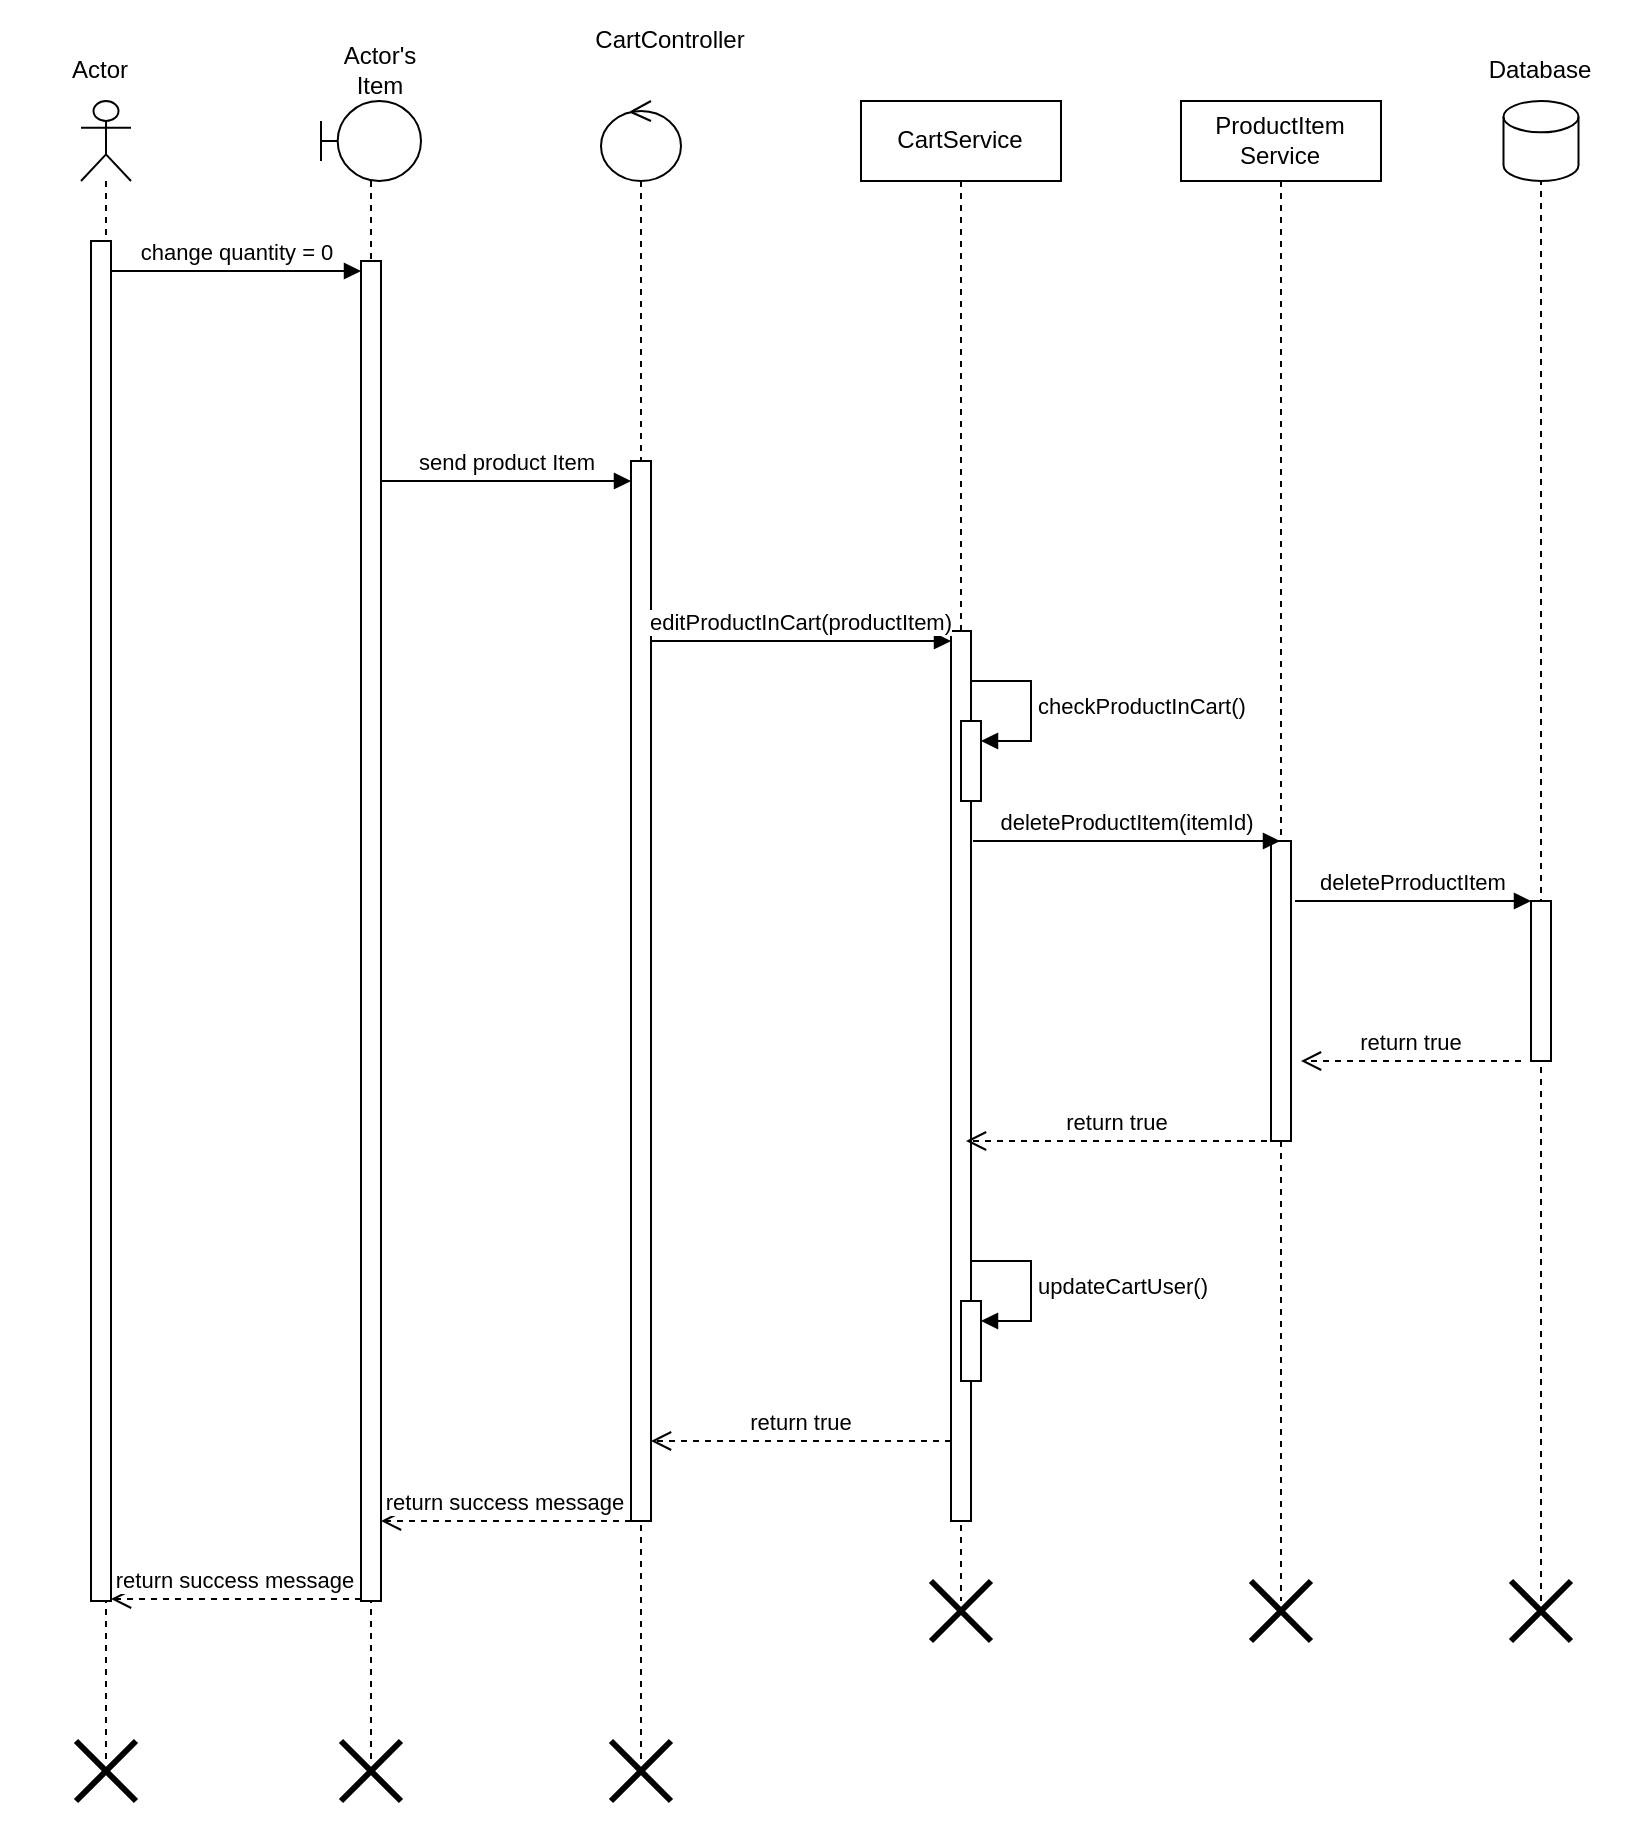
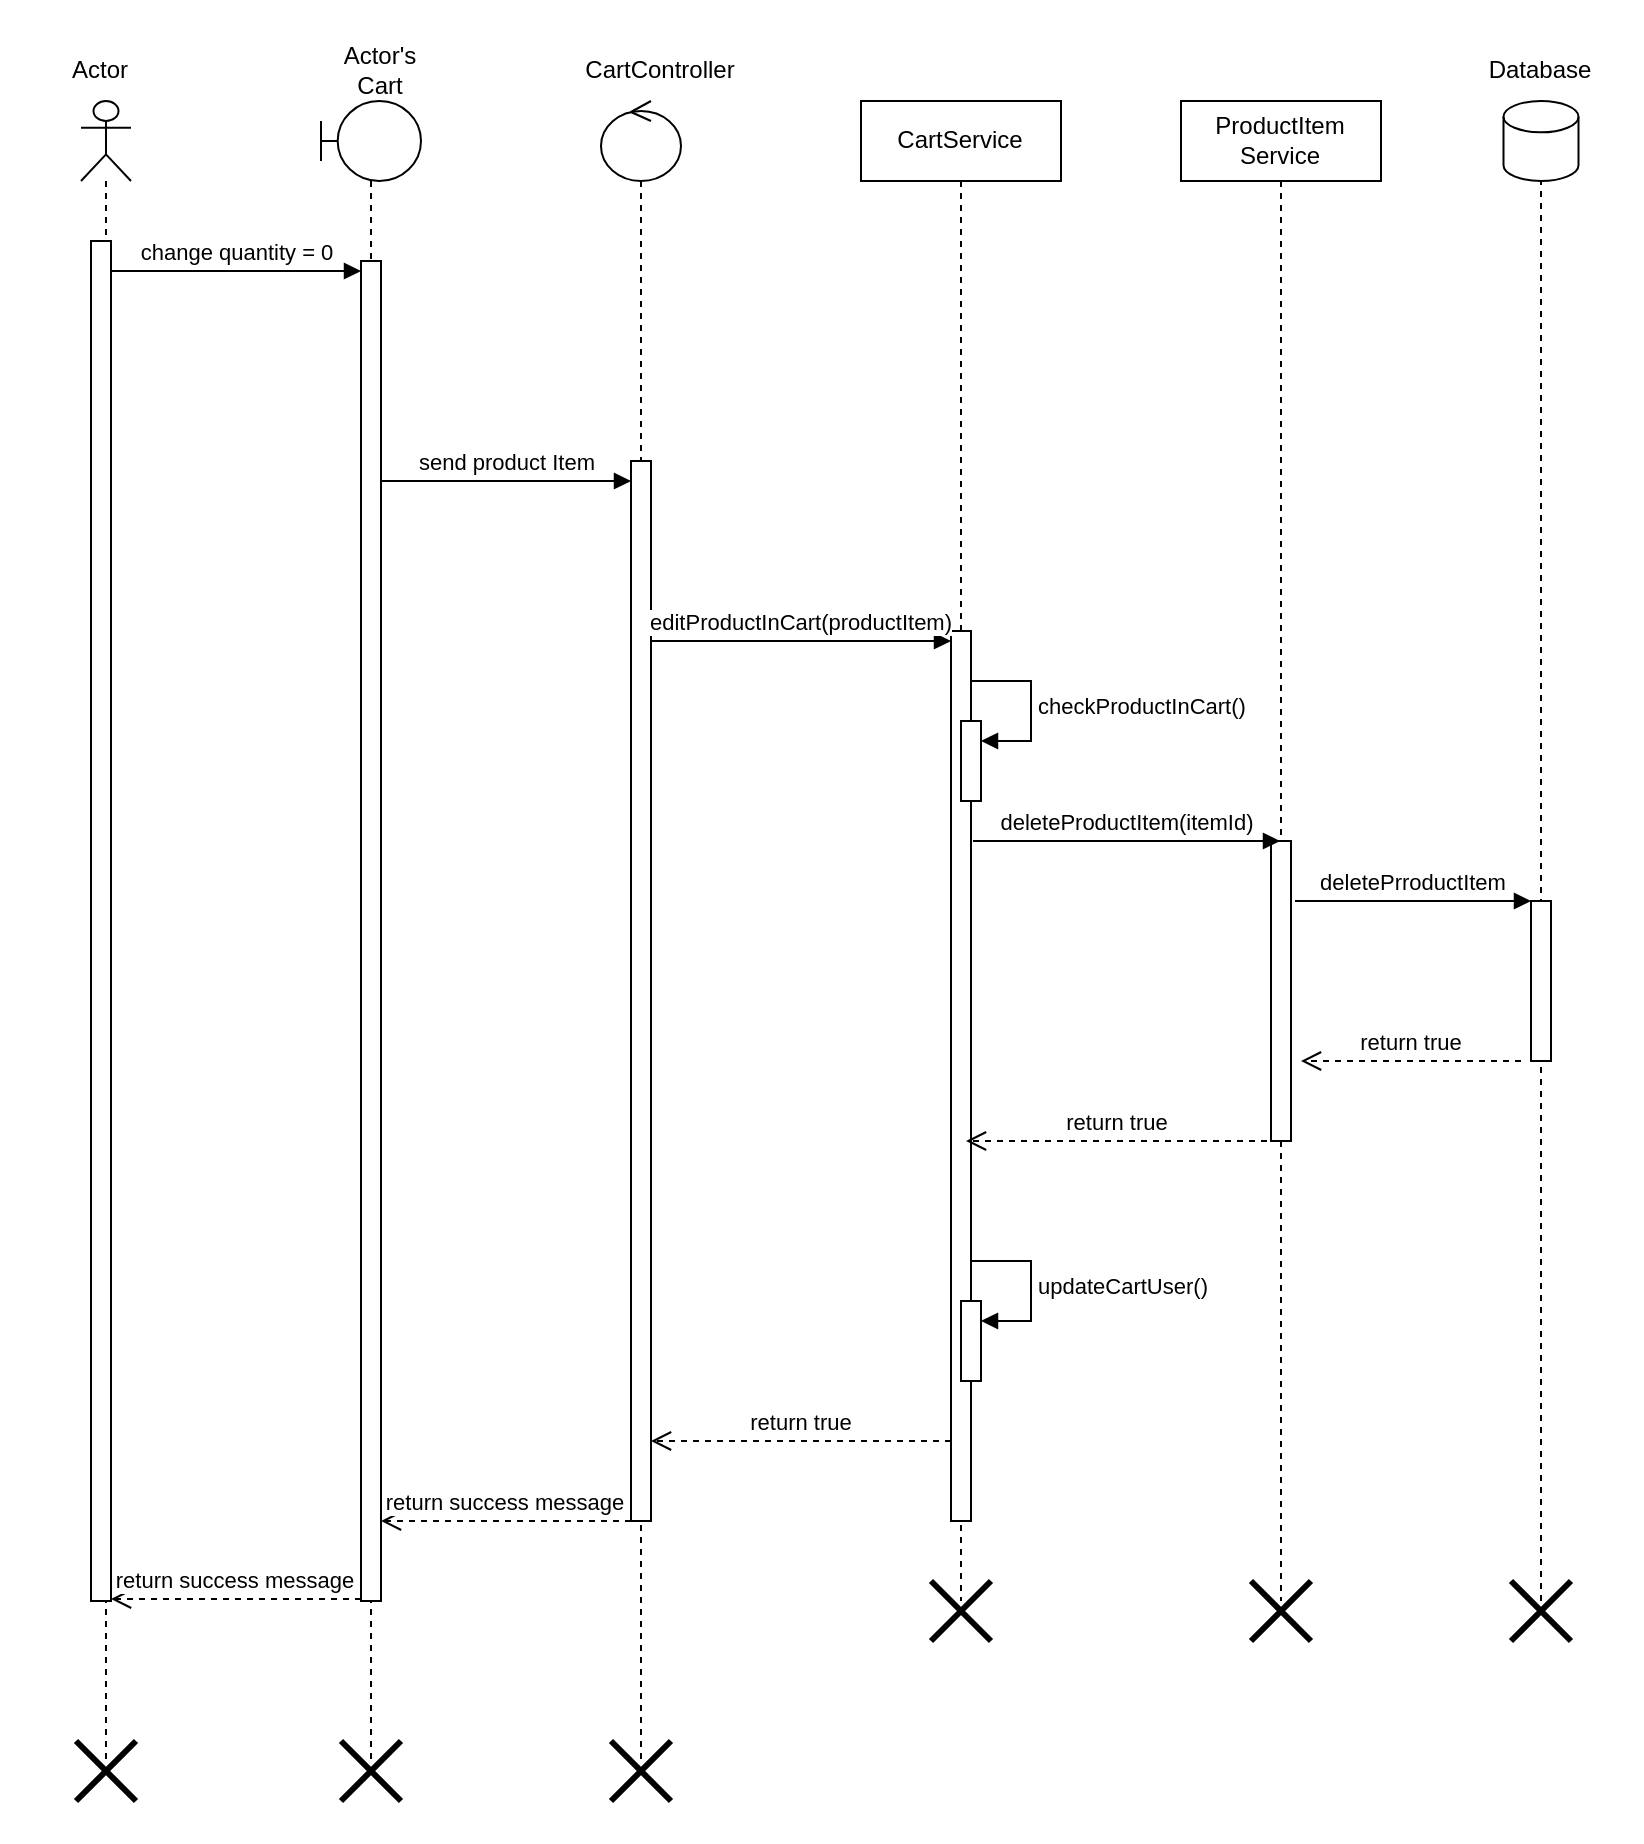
  <mxCell id="0" />
  <mxCell id="1" parent="0" />
  <mxCell id="2" value="" style="shape=umlLifeline;perimeter=lifelinePerimeter;whiteSpace=wrap;html=1;container=1;dropTarget=0;collapsible=0;recursiveResize=0;outlineConnect=0;portConstraint=eastwest;newEdgeStyle={&quot;curved&quot;:0,&quot;rounded&quot;:0};participant=umlActor;" parent="1" vertex="1"><mxGeometry x="40" y="50" width="25" height="830" as="geometry" /></mxCell>
  <mxCell id="3" value="" style="html=1;points=[[0,0,0,0,5],[0,1,0,0,-5],[1,0,0,0,5],[1,1,0,0,-5]];perimeter=orthogonalPerimeter;outlineConnect=0;targetShapes=umlLifeline;portConstraint=eastwest;newEdgeStyle={&quot;curved&quot;:0,&quot;rounded&quot;:0};" parent="2" vertex="1"><mxGeometry x="5" y="70" width="10" height="680" as="geometry" /></mxCell>
  <mxCell id="4" value="Actor" style="text;html=1;strokeColor=none;fillColor=none;align=center;verticalAlign=middle;whiteSpace=wrap;rounded=0;" parent="1" vertex="1"><mxGeometry x="20" y="20" width="60" height="30" as="geometry" /></mxCell>
  <mxCell id="5" value="" style="shape=umlLifeline;perimeter=lifelinePerimeter;whiteSpace=wrap;html=1;container=1;dropTarget=0;collapsible=0;recursiveResize=0;outlineConnect=0;portConstraint=eastwest;newEdgeStyle={&quot;curved&quot;:0,&quot;rounded&quot;:0};participant=umlBoundary;" parent="1" vertex="1"><mxGeometry x="160" y="50" width="50" height="830" as="geometry" /></mxCell>
  <mxCell id="6" value="" style="html=1;points=[[0,0,0,0,5],[0,1,0,0,-5],[1,0,0,0,5],[1,1,0,0,-5]];perimeter=orthogonalPerimeter;outlineConnect=0;targetShapes=umlLifeline;portConstraint=eastwest;newEdgeStyle={&quot;curved&quot;:0,&quot;rounded&quot;:0};" parent="5" vertex="1"><mxGeometry x="20" y="80" width="10" height="670" as="geometry" /></mxCell>
- <mxCell id="7" value="Actor's Item" style="text;html=1;strokeColor=none;fillColor=none;align=center;verticalAlign=middle;whiteSpace=wrap;rounded=0;" parent="1" vertex="1"><mxGeometry x="160" y="20" width="60" height="30" as="geometry" /></mxCell>
+ <mxCell id="7" value="Actor's Cart" style="text;html=1;strokeColor=none;fillColor=none;align=center;verticalAlign=middle;whiteSpace=wrap;rounded=0;" parent="1" vertex="1"><mxGeometry x="160" y="20" width="60" height="30" as="geometry" /></mxCell>
  <mxCell id="8" value="change quantity = 0" style="html=1;verticalAlign=bottom;startArrow=none;endArrow=block;startSize=8;curved=0;rounded=0;entryX=0;entryY=0;entryDx=0;entryDy=5;startFill=0;" parent="1" source="3" target="6" edge="1"><mxGeometry x="0.008" relative="1" as="geometry"><mxPoint x="60" y="135" as="sourcePoint" /><mxPoint as="offset" /></mxGeometry></mxCell>
  <mxCell id="9" value="send product Item" style="html=1;verticalAlign=bottom;startArrow=none;endArrow=block;startSize=8;curved=0;rounded=0;startFill=0;" parent="1" target="11" edge="1"><mxGeometry relative="1" as="geometry"><mxPoint x="190" y="240" as="sourcePoint" /><mxPoint x="315" y="241.42" as="targetPoint" /></mxGeometry></mxCell>
  <mxCell id="10" value="" style="shape=umlLifeline;perimeter=lifelinePerimeter;whiteSpace=wrap;html=1;container=1;dropTarget=0;collapsible=0;recursiveResize=0;outlineConnect=0;portConstraint=eastwest;newEdgeStyle={&quot;curved&quot;:0,&quot;rounded&quot;:0};participant=umlControl;" parent="1" vertex="1"><mxGeometry x="300" y="50" width="40" height="830" as="geometry" /></mxCell>
  <mxCell id="11" value="" style="html=1;points=[[0,0,0,0,5],[0,1,0,0,-5],[1,0,0,0,5],[1,1,0,0,-5]];perimeter=orthogonalPerimeter;outlineConnect=0;targetShapes=umlLifeline;portConstraint=eastwest;newEdgeStyle={&quot;curved&quot;:0,&quot;rounded&quot;:0};" parent="10" vertex="1"><mxGeometry x="15" y="180" width="10" height="530" as="geometry" /></mxCell>
- <mxCell id="12" value="CartController" style="text;html=1;strokeColor=none;fillColor=none;align=center;verticalAlign=middle;whiteSpace=wrap;rounded=0;" parent="1" vertex="1"><mxGeometry x="305" y="5" width="60" height="30" as="geometry" /></mxCell>
+ <mxCell id="12" value="CartController" style="text;html=1;strokeColor=none;fillColor=none;align=center;verticalAlign=middle;whiteSpace=wrap;rounded=0;" parent="1" vertex="1"><mxGeometry x="300" y="20" width="60" height="30" as="geometry" /></mxCell>
  <mxCell id="13" value="CartService" style="shape=umlLifeline;perimeter=lifelinePerimeter;whiteSpace=wrap;html=1;container=1;dropTarget=0;collapsible=0;recursiveResize=0;outlineConnect=0;portConstraint=eastwest;newEdgeStyle={&quot;curved&quot;:0,&quot;rounded&quot;:0};" parent="1" vertex="1"><mxGeometry x="430" y="50" width="100" height="750" as="geometry" /></mxCell>
  <mxCell id="14" value="" style="html=1;points=[[0,0,0,0,5],[0,1,0,0,-5],[1,0,0,0,5],[1,1,0,0,-5]];perimeter=orthogonalPerimeter;outlineConnect=0;targetShapes=umlLifeline;portConstraint=eastwest;newEdgeStyle={&quot;curved&quot;:0,&quot;rounded&quot;:0};" parent="13" vertex="1"><mxGeometry x="45" y="265" width="10" height="445" as="geometry" /></mxCell>
  <mxCell id="15" value="" style="html=1;points=[[0,0,0,0,5],[0,1,0,0,-5],[1,0,0,0,5],[1,1,0,0,-5]];perimeter=orthogonalPerimeter;outlineConnect=0;targetShapes=umlLifeline;portConstraint=eastwest;newEdgeStyle={&quot;curved&quot;:0,&quot;rounded&quot;:0};" parent="13" vertex="1"><mxGeometry x="50" y="310" width="10" height="40" as="geometry" /></mxCell>
  <mxCell id="16" value="checkProductInCart()" style="html=1;align=left;spacingLeft=2;endArrow=block;rounded=0;edgeStyle=orthogonalEdgeStyle;curved=0;rounded=0;" parent="13" target="15" edge="1"><mxGeometry relative="1" as="geometry"><mxPoint x="55" y="290" as="sourcePoint" /><Array as="points"><mxPoint x="85" y="320" /></Array></mxGeometry></mxCell>
  <mxCell id="17" value="" style="html=1;points=[[0,0,0,0,5],[0,1,0,0,-5],[1,0,0,0,5],[1,1,0,0,-5]];perimeter=orthogonalPerimeter;outlineConnect=0;targetShapes=umlLifeline;portConstraint=eastwest;newEdgeStyle={&quot;curved&quot;:0,&quot;rounded&quot;:0};" vertex="1" parent="13"><mxGeometry x="50" y="600" width="10" height="40" as="geometry" /></mxCell>
  <mxCell id="18" value="updateCartUser()" style="html=1;align=left;spacingLeft=2;endArrow=block;rounded=0;edgeStyle=orthogonalEdgeStyle;curved=0;rounded=0;" edge="1" parent="13" target="17"><mxGeometry relative="1" as="geometry"><mxPoint x="55" y="580" as="sourcePoint" /><Array as="points"><mxPoint x="85" y="610" /></Array></mxGeometry></mxCell>
  <mxCell id="19" value="editProductInCart(productItem)" style="html=1;verticalAlign=bottom;startArrow=none;endArrow=block;startSize=8;curved=0;rounded=0;entryX=0;entryY=0;entryDx=0;entryDy=5;startFill=0;" parent="1" source="11" target="14" edge="1"><mxGeometry relative="1" as="geometry"><mxPoint x="405" y="320" as="sourcePoint" /><mxPoint as="offset" /></mxGeometry></mxCell>
  <mxCell id="20" value="return true" style="html=1;verticalAlign=bottom;endArrow=open;dashed=1;endSize=8;curved=0;rounded=0;" parent="1" edge="1"><mxGeometry x="0.004" relative="1" as="geometry"><mxPoint x="325" y="720" as="targetPoint" /><mxPoint x="475" y="720" as="sourcePoint" /><mxPoint as="offset" /></mxGeometry></mxCell>
  <mxCell id="21" value="return success message" style="html=1;verticalAlign=bottom;endArrow=open;dashed=1;endSize=8;curved=0;rounded=0;" parent="1" edge="1"><mxGeometry x="0.008" relative="1" as="geometry"><mxPoint x="190" y="760" as="targetPoint" /><mxPoint x="315" y="760" as="sourcePoint" /><mxPoint as="offset" /></mxGeometry></mxCell>
  <mxCell id="22" value="return success message" style="html=1;verticalAlign=bottom;endArrow=open;dashed=1;endSize=8;curved=0;rounded=0;" parent="1" edge="1"><mxGeometry relative="1" as="geometry"><mxPoint x="180" y="799" as="sourcePoint" /><mxPoint x="55" y="799" as="targetPoint" /></mxGeometry></mxCell>
  <mxCell id="23" value="ProductItem&lt;br&gt;Service" style="shape=umlLifeline;perimeter=lifelinePerimeter;whiteSpace=wrap;html=1;container=1;dropTarget=0;collapsible=0;recursiveResize=0;outlineConnect=0;portConstraint=eastwest;newEdgeStyle={&quot;curved&quot;:0,&quot;rounded&quot;:0};" parent="1" vertex="1"><mxGeometry x="590" y="50" width="100" height="750" as="geometry" /></mxCell>
  <mxCell id="24" value="" style="html=1;points=[[0,0,0,0,5],[0,1,0,0,-5],[1,0,0,0,5],[1,1,0,0,-5]];perimeter=orthogonalPerimeter;outlineConnect=0;targetShapes=umlLifeline;portConstraint=eastwest;newEdgeStyle={&quot;curved&quot;:0,&quot;rounded&quot;:0};" parent="23" vertex="1"><mxGeometry x="45" y="370" width="10" height="150" as="geometry" /></mxCell>
  <mxCell id="25" value="" style="shape=cylinder3;whiteSpace=wrap;html=1;boundedLbl=1;backgroundOutline=1;size=7.833;" parent="1" vertex="1"><mxGeometry x="751.25" y="50" width="37.5" height="40" as="geometry" /></mxCell>
  <mxCell id="26" value="" style="endArrow=none;dashed=1;html=1;rounded=0;entryX=0.5;entryY=1;entryDx=0;entryDy=0;entryPerimeter=0;" parent="1" target="25" edge="1"><mxGeometry width="50" height="50" relative="1" as="geometry"><mxPoint x="770" y="800" as="sourcePoint" /><mxPoint x="511.25" y="10" as="targetPoint" /></mxGeometry></mxCell>
  <mxCell id="27" value="Database" style="text;html=1;strokeColor=none;fillColor=none;align=center;verticalAlign=middle;whiteSpace=wrap;rounded=0;" parent="1" vertex="1"><mxGeometry x="740" y="20" width="60" height="30" as="geometry" /></mxCell>
  <mxCell id="28" value="" style="shape=umlDestroy;whiteSpace=wrap;html=1;strokeWidth=3;targetShapes=umlLifeline;" parent="1" vertex="1"><mxGeometry x="755" y="790" width="30" height="30" as="geometry" /></mxCell>
  <mxCell id="29" value="deleteProductItem(itemId)" style="html=1;verticalAlign=bottom;endArrow=block;curved=0;rounded=0;" parent="1" target="23" edge="1"><mxGeometry x="0.003" width="80" relative="1" as="geometry"><mxPoint x="486" y="420" as="sourcePoint" /><mxPoint x="566" y="420" as="targetPoint" /><mxPoint as="offset" /></mxGeometry></mxCell>
  <mxCell id="30" value="deletePrroductItem" style="html=1;verticalAlign=bottom;endArrow=block;curved=0;rounded=0;" parent="1" target="31" edge="1"><mxGeometry width="80" relative="1" as="geometry"><mxPoint x="647" y="450" as="sourcePoint" /><mxPoint x="727" y="450" as="targetPoint" /></mxGeometry></mxCell>
  <mxCell id="31" value="" style="html=1;points=[[0,0,0,0,5],[0,1,0,0,-5],[1,0,0,0,5],[1,1,0,0,-5]];perimeter=orthogonalPerimeter;outlineConnect=0;targetShapes=umlLifeline;portConstraint=eastwest;newEdgeStyle={&quot;curved&quot;:0,&quot;rounded&quot;:0};" parent="1" vertex="1"><mxGeometry x="765" y="450" width="10" height="80" as="geometry" /></mxCell>
  <mxCell id="32" value="return true" style="html=1;verticalAlign=bottom;endArrow=open;dashed=1;endSize=8;curved=0;rounded=0;" parent="1" edge="1"><mxGeometry relative="1" as="geometry"><mxPoint x="760" y="530" as="sourcePoint" /><mxPoint x="650" y="530" as="targetPoint" /><mxPoint as="offset" /></mxGeometry></mxCell>
  <mxCell id="33" value="return true" style="html=1;verticalAlign=bottom;endArrow=open;dashed=1;endSize=8;curved=0;rounded=0;" parent="1" edge="1"><mxGeometry relative="1" as="geometry"><mxPoint x="633" y="570" as="sourcePoint" /><mxPoint x="482.5" y="570" as="targetPoint" /></mxGeometry></mxCell>
  <mxCell id="34" value="" style="shape=umlDestroy;whiteSpace=wrap;html=1;strokeWidth=3;targetShapes=umlLifeline;" parent="1" vertex="1"><mxGeometry x="625" y="790" width="30" height="30" as="geometry" /></mxCell>
  <mxCell id="35" value="" style="shape=umlDestroy;whiteSpace=wrap;html=1;strokeWidth=3;targetShapes=umlLifeline;" parent="1" vertex="1"><mxGeometry x="465" y="790" width="30" height="30" as="geometry" /></mxCell>
  <mxCell id="36" value="" style="shape=umlDestroy;whiteSpace=wrap;html=1;strokeWidth=3;targetShapes=umlLifeline;" parent="1" vertex="1"><mxGeometry x="305" y="870" width="30" height="30" as="geometry" /></mxCell>
  <mxCell id="37" value="" style="shape=umlDestroy;whiteSpace=wrap;html=1;strokeWidth=3;targetShapes=umlLifeline;" parent="1" vertex="1"><mxGeometry x="170" y="870" width="30" height="30" as="geometry" /></mxCell>
  <mxCell id="38" value="" style="shape=umlDestroy;whiteSpace=wrap;html=1;strokeWidth=3;targetShapes=umlLifeline;" parent="1" vertex="1"><mxGeometry x="37.5" y="870" width="30" height="30" as="geometry" /></mxCell>
